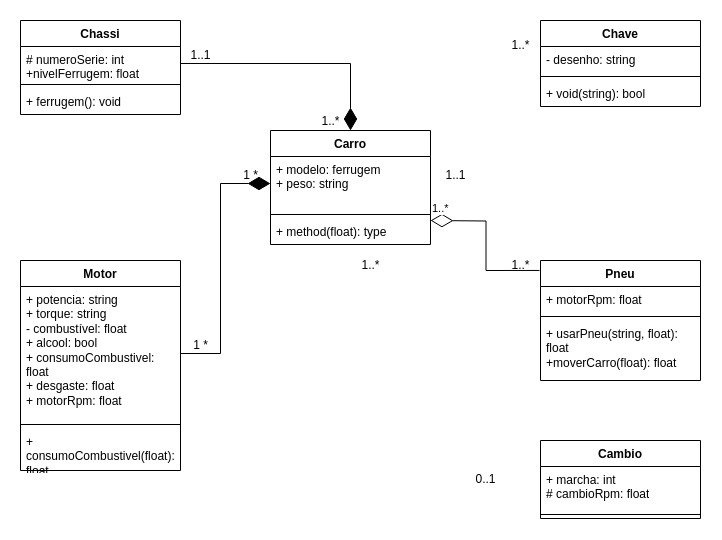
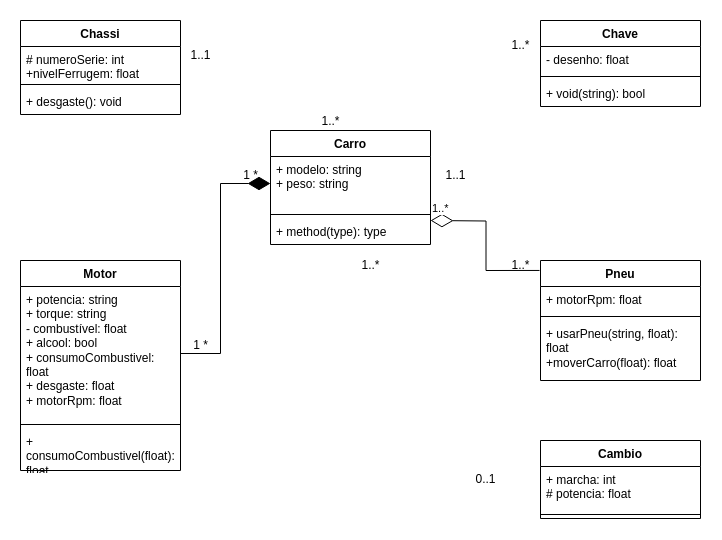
  <mxCell id="0" />
  <mxCell id="1" parent="0" />
- <mxCell id="2" style="edgeStyle=orthogonalEdgeStyle;rounded=0;orthogonalLoop=1;jettySize=auto;html=1;entryX=1;entryY=0.5;entryDx=0;entryDy=0;endArrow=none;endFill=0;startArrow=diamondThin;startFill=1;startSize=20;" edge="1" parent="1" source="3" target="13"><mxGeometry relative="1" as="geometry" /></mxCell>
  <mxCell id="3" value="Carro" style="swimlane;fontStyle=1;align=center;verticalAlign=top;childLayout=stackLayout;horizontal=1;startSize=26;horizontalStack=0;resizeParent=1;resizeParentMax=0;resizeLast=0;collapsible=1;marginBottom=0;whiteSpace=wrap;html=1;" parent="1" vertex="1"><mxGeometry x="270" y="130" width="160" height="114" as="geometry"><mxRectangle x="310" y="210" width="70" height="30" as="alternateBounds" /></mxGeometry></mxCell>
- <mxCell id="4" value="&lt;div&gt;&lt;span style=&quot;background-color: initial;&quot;&gt;+ modelo: ferrugem&lt;/span&gt;&lt;/div&gt;&lt;div&gt;&lt;span style=&quot;background-color: initial;&quot;&gt;+ peso: string&lt;/span&gt;&lt;/div&gt;" style="text;strokeColor=none;fillColor=none;align=left;verticalAlign=top;spacingLeft=4;spacingRight=4;overflow=hidden;rotatable=0;points=[[0,0.5],[1,0.5]];portConstraint=eastwest;whiteSpace=wrap;html=1;" parent="3" vertex="1"><mxGeometry y="26" width="160" height="54" as="geometry" /></mxCell>
+ <mxCell id="4" value="&lt;div&gt;&lt;span style=&quot;background-color: initial;&quot;&gt;+ modelo: string&lt;/span&gt;&lt;/div&gt;&lt;div&gt;&lt;span style=&quot;background-color: initial;&quot;&gt;+ peso: string&lt;/span&gt;&lt;/div&gt;" style="text;strokeColor=none;fillColor=none;align=left;verticalAlign=top;spacingLeft=4;spacingRight=4;overflow=hidden;rotatable=0;points=[[0,0.5],[1,0.5]];portConstraint=eastwest;whiteSpace=wrap;html=1;" parent="3" vertex="1"><mxGeometry y="26" width="160" height="54" as="geometry" /></mxCell>
  <mxCell id="5" value="" style="line;strokeWidth=1;fillColor=none;align=left;verticalAlign=middle;spacingTop=-1;spacingLeft=3;spacingRight=3;rotatable=0;labelPosition=right;points=[];portConstraint=eastwest;strokeColor=inherit;" parent="3" vertex="1"><mxGeometry y="80" width="160" height="8" as="geometry" /></mxCell>
- <mxCell id="6" value="+ method(float): type" style="text;strokeColor=none;fillColor=none;align=left;verticalAlign=top;spacingLeft=4;spacingRight=4;overflow=hidden;rotatable=0;points=[[0,0.5],[1,0.5]];portConstraint=eastwest;whiteSpace=wrap;html=1;" parent="3" vertex="1"><mxGeometry y="88" width="160" height="26" as="geometry" /></mxCell>
+ <mxCell id="6" value="+ method(type): type" style="text;strokeColor=none;fillColor=none;align=left;verticalAlign=top;spacingLeft=4;spacingRight=4;overflow=hidden;rotatable=0;points=[[0,0.5],[1,0.5]];portConstraint=eastwest;whiteSpace=wrap;html=1;" parent="3" vertex="1"><mxGeometry y="88" width="160" height="26" as="geometry" /></mxCell>
  <mxCell id="7" value="Motor" style="swimlane;fontStyle=1;align=center;verticalAlign=top;childLayout=stackLayout;horizontal=1;startSize=26;horizontalStack=0;resizeParent=1;resizeParentMax=0;resizeLast=0;collapsible=1;marginBottom=0;whiteSpace=wrap;html=1;" parent="1" vertex="1"><mxGeometry x="20" y="260" width="160" height="210" as="geometry" /></mxCell>
  <mxCell id="8" value="+ potencia: string&lt;div&gt;+ torque: string&lt;/div&gt;&lt;div&gt;- combustível: float&lt;/div&gt;&lt;div&gt;+ alcool: bool&lt;/div&gt;&lt;div&gt;+ consumoCombustivel: float&lt;/div&gt;&lt;div&gt;+ desgaste: float&lt;/div&gt;&lt;div&gt;+ motorRpm: float&lt;/div&gt;" style="text;strokeColor=none;fillColor=none;align=left;verticalAlign=top;spacingLeft=4;spacingRight=4;overflow=hidden;rotatable=0;points=[[0,0.5],[1,0.5]];portConstraint=eastwest;whiteSpace=wrap;html=1;" parent="7" vertex="1"><mxGeometry y="26" width="160" height="134" as="geometry" /></mxCell>
  <mxCell id="9" value="" style="line;strokeWidth=1;fillColor=none;align=left;verticalAlign=middle;spacingTop=-1;spacingLeft=3;spacingRight=3;rotatable=0;labelPosition=right;points=[];portConstraint=eastwest;strokeColor=inherit;" parent="7" vertex="1"><mxGeometry y="160" width="160" height="8" as="geometry" /></mxCell>
  <mxCell id="10" value="+ consumoCombustivel(float): float" style="text;strokeColor=none;fillColor=none;align=left;verticalAlign=top;spacingLeft=4;spacingRight=4;overflow=hidden;rotatable=0;points=[[0,0.5],[1,0.5]];portConstraint=eastwest;whiteSpace=wrap;html=1;" parent="7" vertex="1"><mxGeometry y="168" width="160" height="42" as="geometry" /></mxCell>
  <mxCell id="11" value="" style="text;strokeColor=none;fillColor=none;align=left;verticalAlign=middle;spacingTop=-1;spacingLeft=4;spacingRight=4;rotatable=0;labelPosition=right;points=[];portConstraint=eastwest;" vertex="1" parent="1"><mxGeometry x="360" y="310" width="20" height="14" as="geometry" /></mxCell>
  <mxCell id="12" value="Chassi" style="swimlane;fontStyle=1;align=center;verticalAlign=top;childLayout=stackLayout;horizontal=1;startSize=26;horizontalStack=0;resizeParent=1;resizeParentMax=0;resizeLast=0;collapsible=1;marginBottom=0;whiteSpace=wrap;html=1;" vertex="1" parent="1"><mxGeometry x="20" y="20" width="160" height="94" as="geometry" /></mxCell>
  <mxCell id="13" value="# numeroSerie: int&lt;div&gt;+nivelFerrugem: float&lt;/div&gt;" style="text;strokeColor=none;fillColor=none;align=left;verticalAlign=top;spacingLeft=4;spacingRight=4;overflow=hidden;rotatable=0;points=[[0,0.5],[1,0.5]];portConstraint=eastwest;whiteSpace=wrap;html=1;" vertex="1" parent="12"><mxGeometry y="26" width="160" height="34" as="geometry" /></mxCell>
  <mxCell id="14" value="" style="line;strokeWidth=1;fillColor=none;align=left;verticalAlign=middle;spacingTop=-1;spacingLeft=3;spacingRight=3;rotatable=0;labelPosition=right;points=[];portConstraint=eastwest;strokeColor=inherit;" vertex="1" parent="12"><mxGeometry y="60" width="160" height="8" as="geometry" /></mxCell>
- <mxCell id="15" value="+ ferrugem(): void" style="text;strokeColor=none;fillColor=none;align=left;verticalAlign=top;spacingLeft=4;spacingRight=4;overflow=hidden;rotatable=0;points=[[0,0.5],[1,0.5]];portConstraint=eastwest;whiteSpace=wrap;html=1;" vertex="1" parent="12"><mxGeometry y="68" width="160" height="26" as="geometry" /></mxCell>
+ <mxCell id="15" value="+ desgaste(): void" style="text;strokeColor=none;fillColor=none;align=left;verticalAlign=top;spacingLeft=4;spacingRight=4;overflow=hidden;rotatable=0;points=[[0,0.5],[1,0.5]];portConstraint=eastwest;whiteSpace=wrap;html=1;" vertex="1" parent="12"><mxGeometry y="68" width="160" height="26" as="geometry" /></mxCell>
  <mxCell id="16" value="Pneu" style="swimlane;fontStyle=1;align=center;verticalAlign=top;childLayout=stackLayout;horizontal=1;startSize=26;horizontalStack=0;resizeParent=1;resizeParentMax=0;resizeLast=0;collapsible=1;marginBottom=0;whiteSpace=wrap;html=1;" vertex="1" parent="1"><mxGeometry x="540" y="260" width="160" height="120" as="geometry" /></mxCell>
  <mxCell id="17" value="+ motorRpm: float&lt;div&gt;&lt;br&gt;&lt;/div&gt;" style="text;strokeColor=none;fillColor=none;align=left;verticalAlign=top;spacingLeft=4;spacingRight=4;overflow=hidden;rotatable=0;points=[[0,0.5],[1,0.5]];portConstraint=eastwest;whiteSpace=wrap;html=1;" vertex="1" parent="16"><mxGeometry y="26" width="160" height="26" as="geometry" /></mxCell>
  <mxCell id="18" value="" style="line;strokeWidth=1;fillColor=none;align=left;verticalAlign=middle;spacingTop=-1;spacingLeft=3;spacingRight=3;rotatable=0;labelPosition=right;points=[];portConstraint=eastwest;strokeColor=inherit;" vertex="1" parent="16"><mxGeometry y="52" width="160" height="8" as="geometry" /></mxCell>
  <mxCell id="19" value="+ usarPneu(string, float): float&lt;div&gt;+moverCarro(float): float&lt;/div&gt;" style="text;strokeColor=none;fillColor=none;align=left;verticalAlign=top;spacingLeft=4;spacingRight=4;overflow=hidden;rotatable=0;points=[[0,0.5],[1,0.5]];portConstraint=eastwest;whiteSpace=wrap;html=1;" vertex="1" parent="16"><mxGeometry y="60" width="160" height="60" as="geometry" /></mxCell>
  <mxCell id="20" value="Chave" style="swimlane;fontStyle=1;align=center;verticalAlign=top;childLayout=stackLayout;horizontal=1;startSize=26;horizontalStack=0;resizeParent=1;resizeParentMax=0;resizeLast=0;collapsible=1;marginBottom=0;whiteSpace=wrap;html=1;" vertex="1" parent="1"><mxGeometry x="540" y="20" width="160" height="86" as="geometry" /></mxCell>
- <mxCell id="21" value="- desenho: string" style="text;strokeColor=none;fillColor=none;align=left;verticalAlign=top;spacingLeft=4;spacingRight=4;overflow=hidden;rotatable=0;points=[[0,0.5],[1,0.5]];portConstraint=eastwest;whiteSpace=wrap;html=1;" vertex="1" parent="20"><mxGeometry y="26" width="160" height="26" as="geometry" /></mxCell>
+ <mxCell id="21" value="- desenho: float" style="text;strokeColor=none;fillColor=none;align=left;verticalAlign=top;spacingLeft=4;spacingRight=4;overflow=hidden;rotatable=0;points=[[0,0.5],[1,0.5]];portConstraint=eastwest;whiteSpace=wrap;html=1;" vertex="1" parent="20"><mxGeometry y="26" width="160" height="26" as="geometry" /></mxCell>
  <mxCell id="22" value="" style="line;strokeWidth=1;fillColor=none;align=left;verticalAlign=middle;spacingTop=-1;spacingLeft=3;spacingRight=3;rotatable=0;labelPosition=right;points=[];portConstraint=eastwest;strokeColor=inherit;" vertex="1" parent="20"><mxGeometry y="52" width="160" height="8" as="geometry" /></mxCell>
  <mxCell id="23" value="+ void(string): bool" style="text;strokeColor=none;fillColor=none;align=left;verticalAlign=top;spacingLeft=4;spacingRight=4;overflow=hidden;rotatable=0;points=[[0,0.5],[1,0.5]];portConstraint=eastwest;whiteSpace=wrap;html=1;" vertex="1" parent="20"><mxGeometry y="60" width="160" height="26" as="geometry" /></mxCell>
  <mxCell id="24" value="Cambio" style="swimlane;fontStyle=1;align=center;verticalAlign=top;childLayout=stackLayout;horizontal=1;startSize=26;horizontalStack=0;resizeParent=1;resizeParentMax=0;resizeLast=0;collapsible=1;marginBottom=0;whiteSpace=wrap;html=1;" vertex="1" parent="1"><mxGeometry x="540" y="440" width="160" height="78" as="geometry" /></mxCell>
- <mxCell id="25" value="+ marcha: int&lt;div&gt;# cambioRpm: float&lt;/div&gt;" style="text;strokeColor=none;fillColor=none;align=left;verticalAlign=top;spacingLeft=4;spacingRight=4;overflow=hidden;rotatable=0;points=[[0,0.5],[1,0.5]];portConstraint=eastwest;whiteSpace=wrap;html=1;" vertex="1" parent="24"><mxGeometry y="26" width="160" height="44" as="geometry" /></mxCell>
+ <mxCell id="25" value="+ marcha: int&lt;div&gt;# potencia: float&lt;/div&gt;" style="text;strokeColor=none;fillColor=none;align=left;verticalAlign=top;spacingLeft=4;spacingRight=4;overflow=hidden;rotatable=0;points=[[0,0.5],[1,0.5]];portConstraint=eastwest;whiteSpace=wrap;html=1;" vertex="1" parent="24"><mxGeometry y="26" width="160" height="44" as="geometry" /></mxCell>
  <mxCell id="26" value="" style="line;strokeWidth=1;fillColor=none;align=left;verticalAlign=middle;spacingTop=-1;spacingLeft=3;spacingRight=3;rotatable=0;labelPosition=right;points=[];portConstraint=eastwest;strokeColor=inherit;" vertex="1" parent="24"><mxGeometry y="70" width="160" height="8" as="geometry" /></mxCell>
  <mxCell id="27" style="edgeStyle=orthogonalEdgeStyle;rounded=0;orthogonalLoop=1;jettySize=auto;html=1;startArrow=diamondThin;startFill=1;endArrow=none;endFill=0;startSize=20;" edge="1" parent="1" source="4" target="8"><mxGeometry relative="1" as="geometry" /></mxCell>
  <mxCell id="28" value="1 *" style="text;html=1;align=center;verticalAlign=middle;resizable=0;points=[];autosize=1;strokeColor=none;fillColor=none;" vertex="1" parent="1"><mxGeometry x="230" y="160" width="40" height="30" as="geometry" /></mxCell>
  <mxCell id="29" value="1 *" style="text;html=1;align=center;verticalAlign=middle;resizable=0;points=[];autosize=1;strokeColor=none;fillColor=none;" vertex="1" parent="1"><mxGeometry x="180" y="330" width="40" height="30" as="geometry" /></mxCell>
  <mxCell id="30" value="1..1" style="text;html=1;align=center;verticalAlign=middle;resizable=0;points=[];autosize=1;strokeColor=none;fillColor=none;" vertex="1" parent="1"><mxGeometry x="435" y="160" width="40" height="30" as="geometry" /></mxCell>
  <mxCell id="31" value="1..*" style="text;html=1;align=center;verticalAlign=middle;resizable=0;points=[];autosize=1;strokeColor=none;fillColor=none;" vertex="1" parent="1"><mxGeometry x="500" y="30" width="40" height="30" as="geometry" /></mxCell>
  <mxCell id="32" value="1..*" style="endArrow=none;html=1;endSize=12;startArrow=diamondThin;startSize=20;startFill=0;edgeStyle=orthogonalEdgeStyle;align=left;verticalAlign=bottom;rounded=0;entryX=-0.006;entryY=0.083;entryDx=0;entryDy=0;entryPerimeter=0;endFill=0;" edge="1" parent="1" target="16"><mxGeometry x="-1" y="3" relative="1" as="geometry"><mxPoint x="430" y="220" as="sourcePoint" /><mxPoint x="590" y="220" as="targetPoint" /></mxGeometry></mxCell>
  <mxCell id="33" value="1..*" style="text;html=1;align=center;verticalAlign=middle;resizable=0;points=[];autosize=1;strokeColor=none;fillColor=none;" vertex="1" parent="1"><mxGeometry x="500" y="250" width="40" height="30" as="geometry" /></mxCell>
  <mxCell id="34" value="1..*" style="text;html=1;align=center;verticalAlign=middle;resizable=0;points=[];autosize=1;strokeColor=none;fillColor=none;" vertex="1" parent="1"><mxGeometry x="350" y="250" width="40" height="30" as="geometry" /></mxCell>
  <mxCell id="35" value="0..1" style="text;html=1;align=center;verticalAlign=middle;resizable=0;points=[];autosize=1;strokeColor=none;fillColor=none;" vertex="1" parent="1"><mxGeometry x="465" y="464" width="40" height="30" as="geometry" /></mxCell>
  <mxCell id="36" value="1..1" style="text;html=1;align=center;verticalAlign=middle;resizable=0;points=[];autosize=1;strokeColor=none;fillColor=none;" vertex="1" parent="1"><mxGeometry x="180" y="40" width="40" height="30" as="geometry" /></mxCell>
  <mxCell id="37" value="1..*" style="text;html=1;align=center;verticalAlign=middle;resizable=0;points=[];autosize=1;strokeColor=none;fillColor=none;" vertex="1" parent="1"><mxGeometry x="310" y="106" width="40" height="30" as="geometry" /></mxCell>
